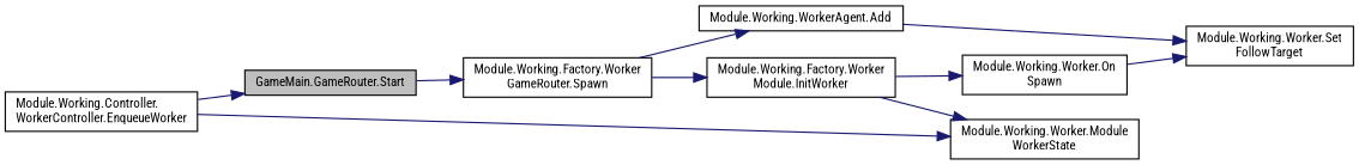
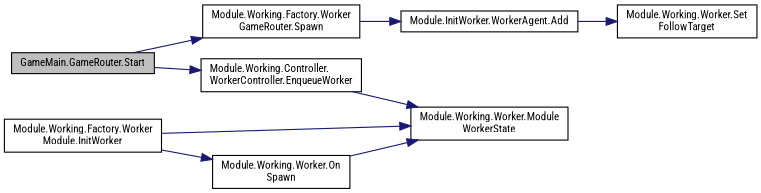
  digraph {
    fontname="Roboto Condensed"
    rankdir=LR
    node [color=black fillcolor=white fontname="Roboto Condensed" fontsize=10 shape=record style=filled]
    edge [color=midnightblue fontname="Roboto Condensed" fontsize=10 labelfontname=Helvetica labelfontsize=10 style=solid]
    n1 [fillcolor=grey75 fontcolor=black height=0.2 label="GameMain.GameRouter.Start" width=0.4]
    n2 [height=0.2 label="Module.Working.Controller.\lWorkerController.EnqueueWorker" width=0.4]
    n3 [height=0.2 label="Module.Working.Factory.Worker\lGameRouter.Spawn" width=0.4]
    n4 [height=0.2 label="Module.Working.Worker.Module\lWorkerState" width=0.4]
-   n5 [height=0.2 label="Module.Working.WorkerAgent.Add" width=0.4]
+   n5 [height=0.2 label="Module.InitWorker.WorkerAgent.Add" width=0.4]
    n6 [height=0.2 label="Module.Working.Factory.Worker\lModule.InitWorker" width=0.4]
    n7 [height=0.2 label="Module.Working.Worker.Set\lFollowTarget" width=0.4]
    n8 [height=0.2 label="Module.Working.Worker.On\lSpawn" width=0.4]
-   n2 -> n1
+   n1 -> n2
    n1 -> n3
    n2 -> n4
    n3 -> n5
-   n3 -> n6
    n5 -> n7
    n6 -> n4
    n6 -> n8
-   n8 -> n7
+   n8 -> n4
  }
